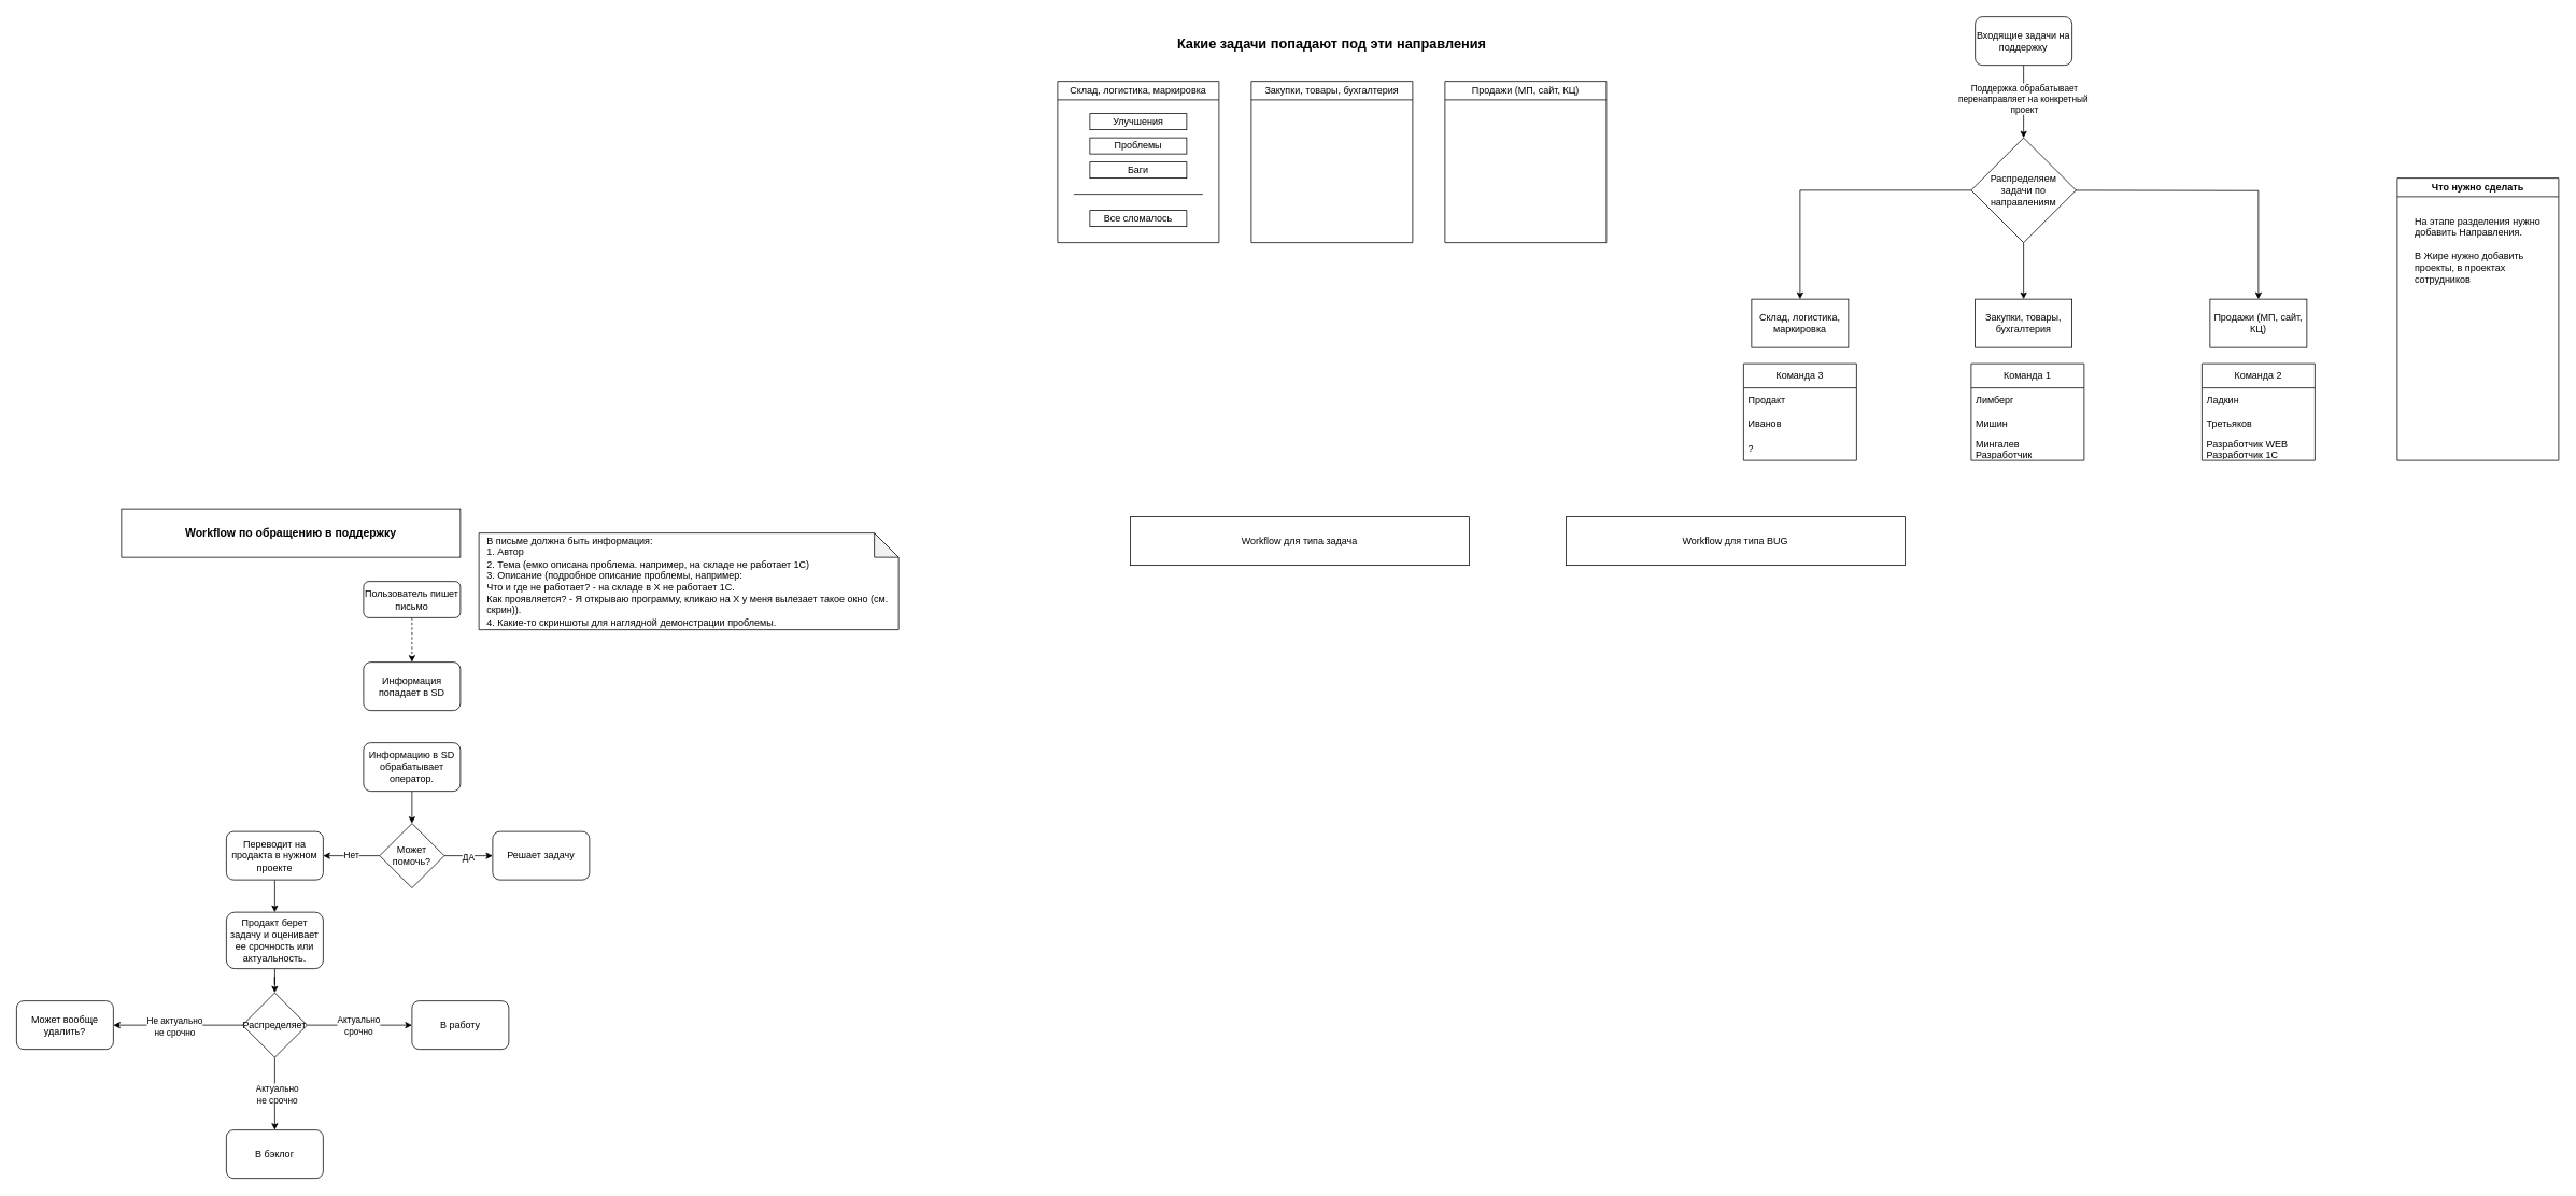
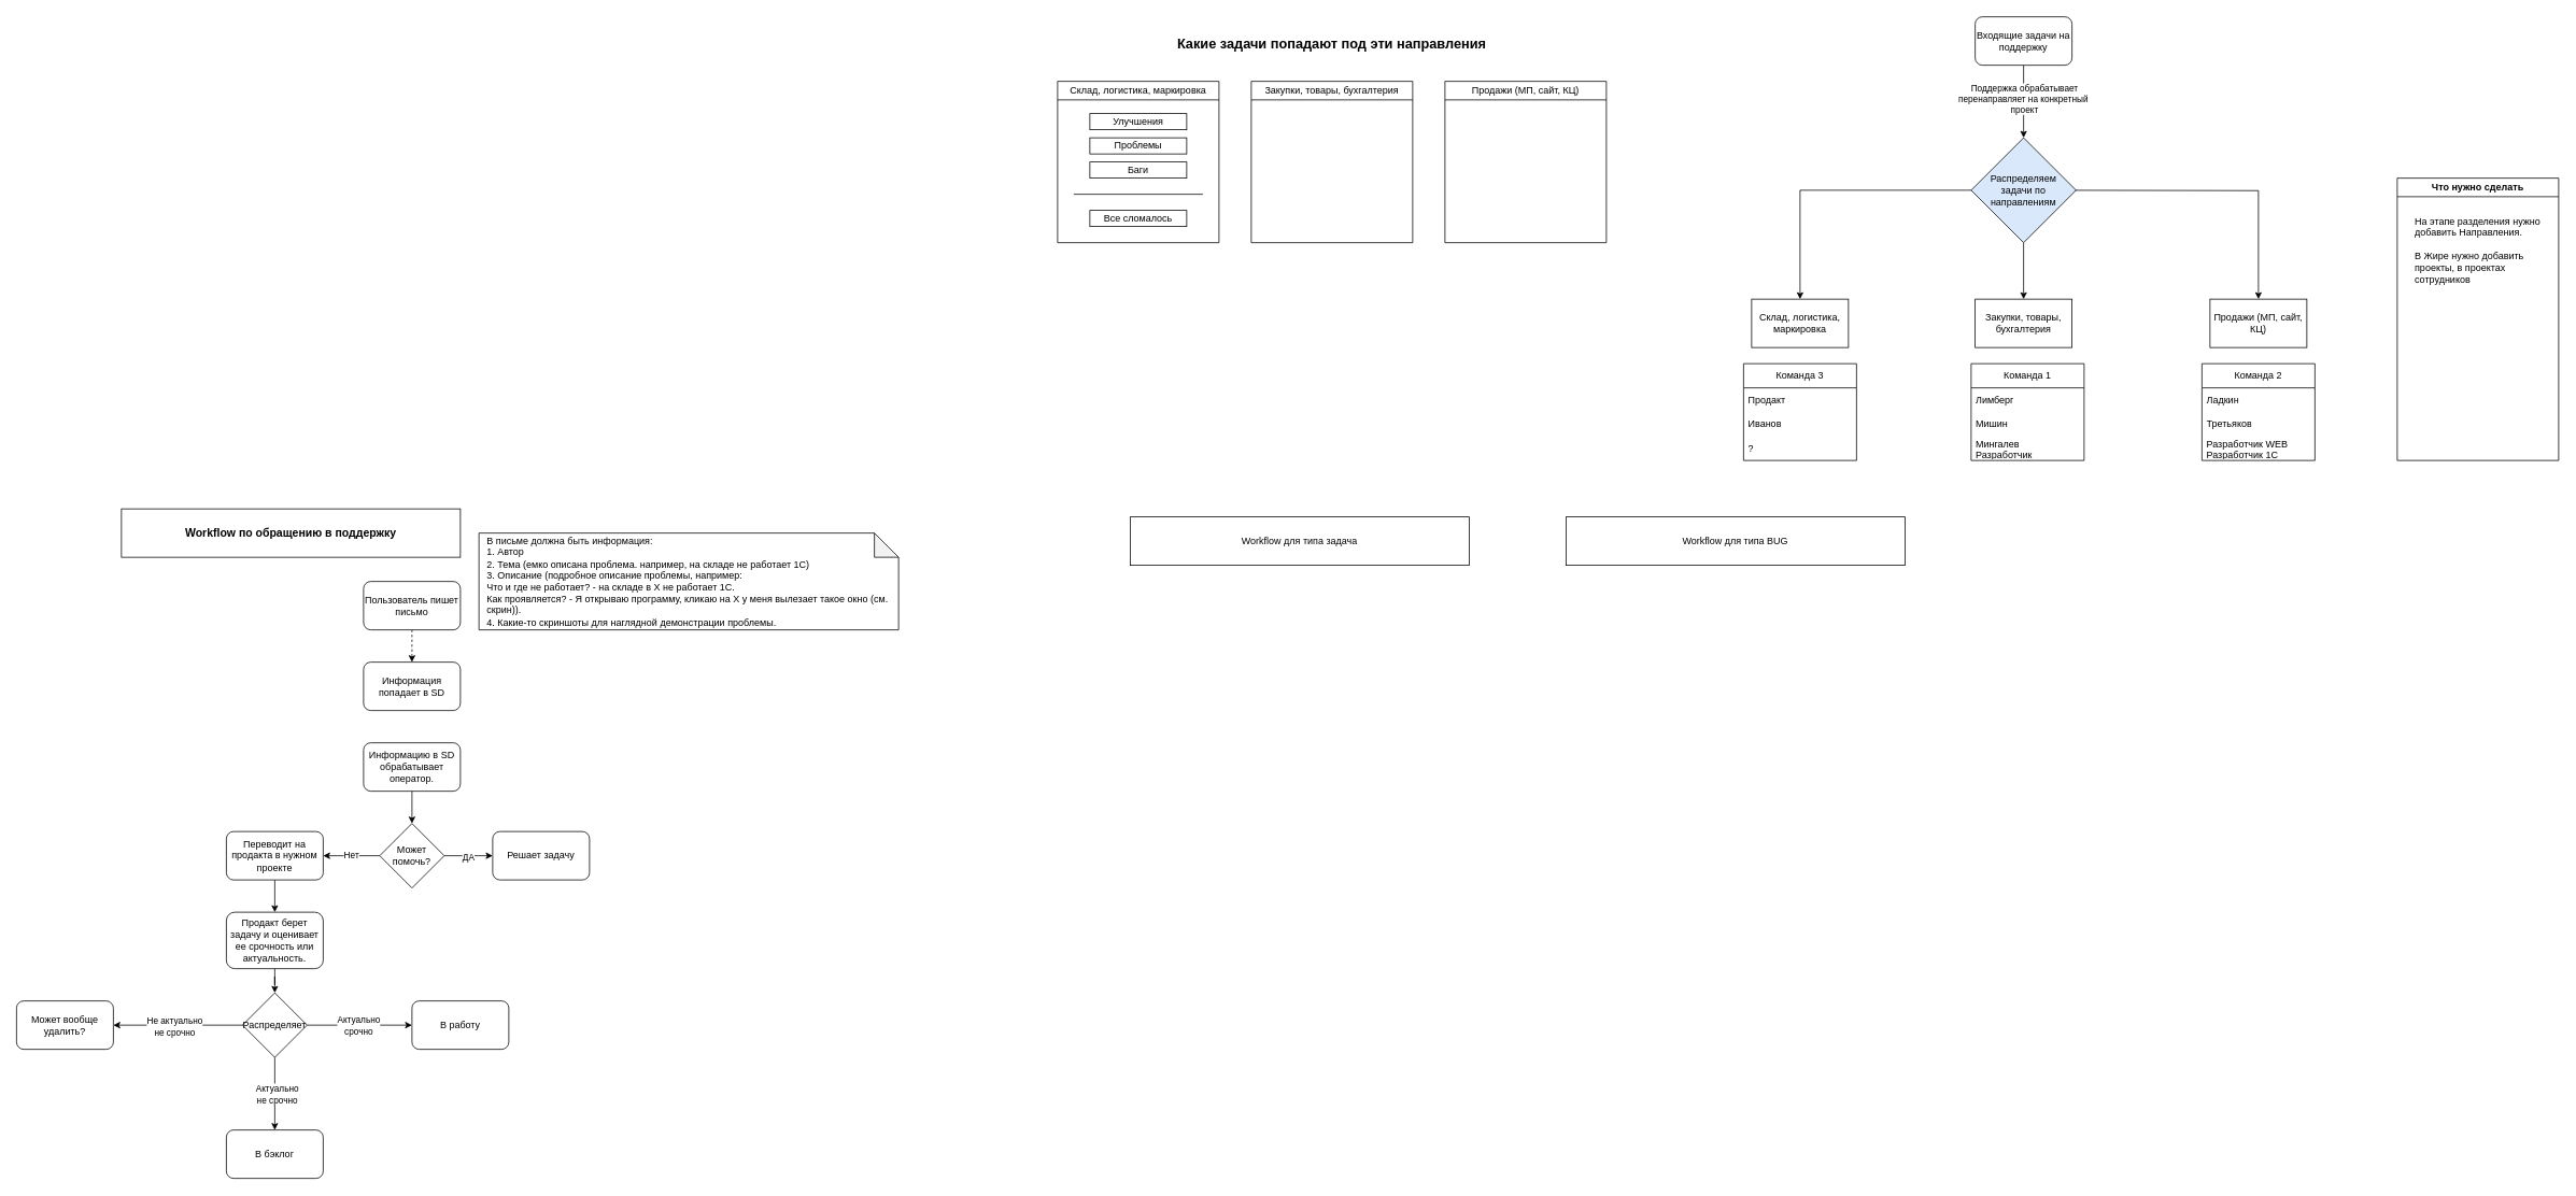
  <mxCell id="0" />
  <mxCell id="1" parent="0" />
  <mxCell id="2" value="" style="edgeStyle=orthogonalEdgeStyle;rounded=0;orthogonalLoop=1;jettySize=auto;html=1;" parent="1" source="4" target="8" edge="1"><mxGeometry relative="1" as="geometry" /></mxCell>
  <mxCell id="3" value="Поддержка обрабатывает&lt;div&gt;перенаправляет на конкретный&amp;nbsp;&lt;/div&gt;&lt;div&gt;проект&lt;/div&gt;" style="edgeLabel;html=1;align=center;verticalAlign=middle;resizable=0;points=[];" parent="2" vertex="1" connectable="0"><mxGeometry x="-0.086" relative="1" as="geometry"><mxPoint as="offset" /></mxGeometry></mxCell>
  <mxCell id="4" value="Входящие задачи на поддержку" style="rounded=1;whiteSpace=wrap;html=1;" parent="1" vertex="1"><mxGeometry x="2447" y="20" width="120" height="60" as="geometry" /></mxCell>
  <mxCell id="5" value="" style="edgeStyle=orthogonalEdgeStyle;rounded=0;orthogonalLoop=1;jettySize=auto;html=1;" parent="1" source="8" target="9" edge="1"><mxGeometry relative="1" as="geometry" /></mxCell>
  <mxCell id="6" value="" style="edgeStyle=orthogonalEdgeStyle;rounded=0;orthogonalLoop=1;jettySize=auto;html=1;exitX=0.5;exitY=1;exitDx=0;exitDy=0;" parent="1" source="8" target="10" edge="1"><mxGeometry relative="1" as="geometry" /></mxCell>
  <mxCell id="7" style="edgeStyle=orthogonalEdgeStyle;rounded=0;orthogonalLoop=1;jettySize=auto;html=1;exitX=1;exitY=0.5;exitDx=0;exitDy=0;entryX=0.5;entryY=0;entryDx=0;entryDy=0;" parent="1" target="11" edge="1"><mxGeometry relative="1" as="geometry"><mxPoint x="2540" y="235" as="sourcePoint" /></mxGeometry></mxCell>
- <mxCell id="8" value="Распределяем&lt;div&gt;задачи по направлениям&lt;/div&gt;" style="rhombus;whiteSpace=wrap;html=1;" parent="1" vertex="1"><mxGeometry x="2442" y="170" width="130" height="130" as="geometry" /></mxCell>
+ <mxCell id="8" value="Распределяем&lt;div&gt;задачи по направлениям&lt;/div&gt;" style="rhombus;whiteSpace=wrap;html=1;fillColor=#dae8fc;" parent="1" vertex="1"><mxGeometry x="2442" y="170" width="130" height="130" as="geometry" /></mxCell>
  <mxCell id="9" value="Склад, логистика, маркировка" style="whiteSpace=wrap;html=1;" parent="1" vertex="1"><mxGeometry x="2170" y="370" width="120" height="60" as="geometry" /></mxCell>
  <mxCell id="10" value="Закупки, товары, бухгалтерия" style="whiteSpace=wrap;html=1;" parent="1" vertex="1"><mxGeometry x="2447" y="370" width="120" height="60" as="geometry" /></mxCell>
  <mxCell id="11" value="Продажи (МП, сайт, КЦ)" style="whiteSpace=wrap;html=1;" parent="1" vertex="1"><mxGeometry x="2738" y="370" width="120" height="60" as="geometry" /></mxCell>
  <mxCell id="12" value="Команда 2" style="swimlane;fontStyle=0;childLayout=stackLayout;horizontal=1;startSize=30;horizontalStack=0;resizeParent=1;resizeParentMax=0;resizeLast=0;collapsible=1;marginBottom=0;whiteSpace=wrap;html=1;" parent="1" vertex="1"><mxGeometry x="2728" y="450" width="140" height="120" as="geometry" /></mxCell>
  <mxCell id="13" value="Ладкин" style="text;strokeColor=none;fillColor=none;align=left;verticalAlign=middle;spacingLeft=4;spacingRight=4;overflow=hidden;points=[[0,0.5],[1,0.5]];portConstraint=eastwest;rotatable=0;whiteSpace=wrap;html=1;" parent="12" vertex="1"><mxGeometry y="30" width="140" height="30" as="geometry" /></mxCell>
  <mxCell id="14" value="Третьяков" style="text;strokeColor=none;fillColor=none;align=left;verticalAlign=middle;spacingLeft=4;spacingRight=4;overflow=hidden;points=[[0,0.5],[1,0.5]];portConstraint=eastwest;rotatable=0;whiteSpace=wrap;html=1;" parent="12" vertex="1"><mxGeometry y="60" width="140" height="30" as="geometry" /></mxCell>
  <mxCell id="15" value="Разработчик WEB&lt;div&gt;Разработчик 1С&lt;/div&gt;" style="text;strokeColor=none;fillColor=none;align=left;verticalAlign=middle;spacingLeft=4;spacingRight=4;overflow=hidden;points=[[0,0.5],[1,0.5]];portConstraint=eastwest;rotatable=0;whiteSpace=wrap;html=1;" parent="12" vertex="1"><mxGeometry y="90" width="140" height="30" as="geometry" /></mxCell>
  <mxCell id="16" value="Команда 1" style="swimlane;fontStyle=0;childLayout=stackLayout;horizontal=1;startSize=30;horizontalStack=0;resizeParent=1;resizeParentMax=0;resizeLast=0;collapsible=1;marginBottom=0;whiteSpace=wrap;html=1;" parent="1" vertex="1"><mxGeometry x="2442" y="450" width="140" height="120" as="geometry" /></mxCell>
  <mxCell id="17" value="Лимберг" style="text;strokeColor=none;fillColor=none;align=left;verticalAlign=middle;spacingLeft=4;spacingRight=4;overflow=hidden;points=[[0,0.5],[1,0.5]];portConstraint=eastwest;rotatable=0;whiteSpace=wrap;html=1;" parent="16" vertex="1"><mxGeometry y="30" width="140" height="30" as="geometry" /></mxCell>
  <mxCell id="18" value="Мишин" style="text;strokeColor=none;fillColor=none;align=left;verticalAlign=middle;spacingLeft=4;spacingRight=4;overflow=hidden;points=[[0,0.5],[1,0.5]];portConstraint=eastwest;rotatable=0;whiteSpace=wrap;html=1;" parent="16" vertex="1"><mxGeometry y="60" width="140" height="30" as="geometry" /></mxCell>
  <mxCell id="19" value="Мингалев&lt;div&gt;Разработчик&lt;/div&gt;" style="text;strokeColor=none;fillColor=none;align=left;verticalAlign=middle;spacingLeft=4;spacingRight=4;overflow=hidden;points=[[0,0.5],[1,0.5]];portConstraint=eastwest;rotatable=0;whiteSpace=wrap;html=1;" parent="16" vertex="1"><mxGeometry y="90" width="140" height="30" as="geometry" /></mxCell>
  <mxCell id="20" value="Команда 3" style="swimlane;fontStyle=0;childLayout=stackLayout;horizontal=1;startSize=30;horizontalStack=0;resizeParent=1;resizeParentMax=0;resizeLast=0;collapsible=1;marginBottom=0;whiteSpace=wrap;html=1;" parent="1" vertex="1"><mxGeometry x="2160" y="450" width="140" height="120" as="geometry" /></mxCell>
  <mxCell id="21" value="Продакт" style="text;strokeColor=none;fillColor=none;align=left;verticalAlign=middle;spacingLeft=4;spacingRight=4;overflow=hidden;points=[[0,0.5],[1,0.5]];portConstraint=eastwest;rotatable=0;whiteSpace=wrap;html=1;" parent="20" vertex="1"><mxGeometry y="30" width="140" height="30" as="geometry" /></mxCell>
  <mxCell id="22" value="Иванов" style="text;strokeColor=none;fillColor=none;align=left;verticalAlign=middle;spacingLeft=4;spacingRight=4;overflow=hidden;points=[[0,0.5],[1,0.5]];portConstraint=eastwest;rotatable=0;whiteSpace=wrap;html=1;" parent="20" vertex="1"><mxGeometry y="60" width="140" height="30" as="geometry" /></mxCell>
  <mxCell id="23" value="?" style="text;strokeColor=none;fillColor=none;align=left;verticalAlign=middle;spacingLeft=4;spacingRight=4;overflow=hidden;points=[[0,0.5],[1,0.5]];portConstraint=eastwest;rotatable=0;whiteSpace=wrap;html=1;" parent="20" vertex="1"><mxGeometry y="90" width="140" height="30" as="geometry" /></mxCell>
  <mxCell id="24" value="&lt;span style=&quot;font-weight: 400;&quot;&gt;Склад, логистика, маркировка&lt;/span&gt;" style="swimlane;whiteSpace=wrap;html=1;" parent="1" vertex="1"><mxGeometry x="1310" y="100" width="200" height="200" as="geometry" /></mxCell>
  <mxCell id="25" value="Проблемы" style="whiteSpace=wrap;html=1;" parent="24" vertex="1"><mxGeometry x="40" y="70" width="120" height="20" as="geometry" /></mxCell>
  <mxCell id="26" value="Улучшения" style="whiteSpace=wrap;html=1;" parent="24" vertex="1"><mxGeometry x="40" y="40" width="120" height="20" as="geometry" /></mxCell>
  <mxCell id="27" value="Баги" style="whiteSpace=wrap;html=1;" parent="24" vertex="1"><mxGeometry x="40" y="100" width="120" height="20" as="geometry" /></mxCell>
  <mxCell id="28" value="Все сломалось" style="whiteSpace=wrap;html=1;" parent="24" vertex="1"><mxGeometry x="40" y="160" width="120" height="20" as="geometry" /></mxCell>
  <mxCell id="29" value="&lt;span style=&quot;font-weight: 400;&quot;&gt;Закупки, товары, бухгалтерия&lt;/span&gt;" style="swimlane;whiteSpace=wrap;html=1;" parent="1" vertex="1"><mxGeometry x="1550" y="100" width="200" height="200" as="geometry" /></mxCell>
  <mxCell id="30" value="&lt;span style=&quot;font-weight: 400;&quot;&gt;Продажи (МП, сайт, КЦ)&lt;/span&gt;" style="swimlane;whiteSpace=wrap;html=1;" parent="1" vertex="1"><mxGeometry x="1790" y="100" width="200" height="200" as="geometry" /></mxCell>
  <mxCell id="31" value="Какие задачи попадают под эти направления" style="text;html=1;align=center;verticalAlign=middle;whiteSpace=wrap;rounded=0;fontStyle=1;fontSize=17;" parent="1" vertex="1"><mxGeometry x="1310" y="40" width="680" height="30" as="geometry" /></mxCell>
  <mxCell id="32" value="" style="endArrow=none;html=1;rounded=0;" parent="1" edge="1"><mxGeometry width="50" height="50" relative="1" as="geometry"><mxPoint x="1330" y="240" as="sourcePoint" /><mxPoint x="1490" y="240" as="targetPoint" /></mxGeometry></mxCell>
  <mxCell id="33" value="Что нужно сделать" style="swimlane;whiteSpace=wrap;html=1;" parent="1" vertex="1"><mxGeometry x="2970" y="220" width="200" height="350" as="geometry" /></mxCell>
  <mxCell id="34" value="На этапе разделения нужно добавить Направления.&lt;div&gt;&lt;br&gt;&lt;div&gt;В Жире нужно добавить проекты, в проектах сотрудников&lt;/div&gt;&lt;/div&gt;" style="text;html=1;align=left;verticalAlign=top;whiteSpace=wrap;rounded=0;" parent="33" vertex="1"><mxGeometry x="20" y="40" width="160" height="290" as="geometry" /></mxCell>
  <mxCell id="35" value="Workflow для типа задача" style="rounded=0;whiteSpace=wrap;html=1;" parent="1" vertex="1"><mxGeometry x="1400" y="640" width="420" height="60" as="geometry" /></mxCell>
  <mxCell id="36" value="Workflow для типа BUG" style="rounded=0;whiteSpace=wrap;html=1;" parent="1" vertex="1"><mxGeometry x="1940" y="640" width="420" height="60" as="geometry" /></mxCell>
  <mxCell id="37" value="Workflow по обращению в поддержку" style="rounded=0;whiteSpace=wrap;html=1;fontStyle=1;fontSize=14;" parent="1" vertex="1"><mxGeometry x="150" y="630" width="420" height="60" as="geometry" /></mxCell>
  <mxCell id="38" value="" style="edgeStyle=orthogonalEdgeStyle;rounded=0;orthogonalLoop=1;jettySize=auto;html=1;dashed=1;" parent="1" source="39" target="41" edge="1"><mxGeometry relative="1" as="geometry" /></mxCell>
- <mxCell id="39" value="Пользователь пишет письмо" style="rounded=1;whiteSpace=wrap;html=1;" parent="1" vertex="1"><mxGeometry x="450" y="720" width="120" height="45" as="geometry" /></mxCell>
+ <mxCell id="39" value="Пользователь пишет письмо" style="rounded=1;whiteSpace=wrap;html=1;" parent="1" vertex="1"><mxGeometry x="450" y="720" width="120" height="60" as="geometry" /></mxCell>
  <mxCell id="40" value="В письме должна быть информация:&lt;div&gt;1. Автор&lt;/div&gt;&lt;div&gt;2. Тема (емко описана проблема. например, на складе не работает 1С)&lt;/div&gt;&lt;div&gt;3. Описание (подробное описание проблемы, например:&lt;/div&gt;&lt;div&gt;Что и где не работает? - на складе в Х не работает 1С.&lt;/div&gt;&lt;div&gt;Как проявляется? - Я открываю программу, кликаю на Х у меня вылезает такое окно (см. скрин)).&lt;/div&gt;&lt;div&gt;4. Какие-то скриншоты для наглядной демонстрации проблемы.&lt;/div&gt;" style="shape=note;whiteSpace=wrap;html=1;backgroundOutline=1;darkOpacity=0.05;align=left;spacing=10;" parent="1" vertex="1"><mxGeometry x="593" y="660" width="520" height="120" as="geometry" /></mxCell>
  <mxCell id="41" value="Информация попадает в SD" style="rounded=1;whiteSpace=wrap;html=1;" parent="1" vertex="1"><mxGeometry x="450" y="820" width="120" height="60" as="geometry" /></mxCell>
  <mxCell id="42" value="" style="edgeStyle=orthogonalEdgeStyle;rounded=0;orthogonalLoop=1;jettySize=auto;html=1;" edge="1" parent="1" source="43" target="47"><mxGeometry relative="1" as="geometry" /></mxCell>
  <mxCell id="43" value="Информацию в SD обрабатывает оператор." style="rounded=1;whiteSpace=wrap;html=1;" parent="1" vertex="1"><mxGeometry x="450" y="920" width="120" height="60" as="geometry" /></mxCell>
  <mxCell id="44" value="" style="edgeStyle=orthogonalEdgeStyle;rounded=0;orthogonalLoop=1;jettySize=auto;html=1;" edge="1" parent="1" source="47" target="48"><mxGeometry relative="1" as="geometry" /></mxCell>
  <mxCell id="45" value="ДА" style="edgeLabel;html=1;align=center;verticalAlign=middle;resizable=0;points=[];" vertex="1" connectable="0" parent="44"><mxGeometry x="-0.033" y="-1" relative="1" as="geometry"><mxPoint as="offset" /></mxGeometry></mxCell>
  <mxCell id="46" value="Нет" style="edgeStyle=orthogonalEdgeStyle;rounded=0;orthogonalLoop=1;jettySize=auto;html=1;" edge="1" parent="1" source="47" target="50"><mxGeometry relative="1" as="geometry" /></mxCell>
  <mxCell id="47" value="Может&lt;div&gt;помочь?&lt;/div&gt;" style="rhombus;whiteSpace=wrap;html=1;" vertex="1" parent="1"><mxGeometry x="470" y="1020" width="80" height="80" as="geometry" /></mxCell>
  <mxCell id="48" value="Решает задачу" style="rounded=1;whiteSpace=wrap;html=1;" vertex="1" parent="1"><mxGeometry x="610" y="1030" width="120" height="60" as="geometry" /></mxCell>
  <mxCell id="49" value="" style="edgeStyle=orthogonalEdgeStyle;rounded=0;orthogonalLoop=1;jettySize=auto;html=1;" edge="1" parent="1" source="50" target="52"><mxGeometry relative="1" as="geometry" /></mxCell>
  <mxCell id="50" value="Переводит на продакта в нужном проекте" style="rounded=1;whiteSpace=wrap;html=1;" vertex="1" parent="1"><mxGeometry x="280" y="1030" width="120" height="60" as="geometry" /></mxCell>
  <mxCell id="51" value="" style="edgeStyle=orthogonalEdgeStyle;rounded=0;orthogonalLoop=1;jettySize=auto;html=1;" edge="1" parent="1" source="52" target="59"><mxGeometry relative="1" as="geometry" /></mxCell>
  <mxCell id="52" value="Продакт берет задачу и оценивает ее срочность или актуальность." style="rounded=1;whiteSpace=wrap;html=1;" vertex="1" parent="1"><mxGeometry x="280" y="1130" width="120" height="70" as="geometry" /></mxCell>
  <mxCell id="53" style="edgeStyle=orthogonalEdgeStyle;rounded=0;orthogonalLoop=1;jettySize=auto;html=1;entryX=0;entryY=0.5;entryDx=0;entryDy=0;" edge="1" parent="1" source="59" target="60"><mxGeometry relative="1" as="geometry" /></mxCell>
  <mxCell id="54" value="Актуально&lt;div&gt;срочно&lt;/div&gt;" style="edgeLabel;html=1;align=center;verticalAlign=middle;resizable=0;points=[];" vertex="1" connectable="0" parent="53"><mxGeometry x="-0.024" relative="1" as="geometry"><mxPoint as="offset" /></mxGeometry></mxCell>
  <mxCell id="55" style="edgeStyle=orthogonalEdgeStyle;rounded=0;orthogonalLoop=1;jettySize=auto;html=1;entryX=0.5;entryY=0;entryDx=0;entryDy=0;" edge="1" parent="1" source="59" target="61"><mxGeometry relative="1" as="geometry" /></mxCell>
  <mxCell id="56" value="Актуально&lt;div&gt;не срочно&lt;/div&gt;" style="edgeLabel;html=1;align=center;verticalAlign=middle;resizable=0;points=[];" vertex="1" connectable="0" parent="55"><mxGeometry x="-0.007" y="2" relative="1" as="geometry"><mxPoint as="offset" /></mxGeometry></mxCell>
  <mxCell id="57" style="edgeStyle=orthogonalEdgeStyle;rounded=0;orthogonalLoop=1;jettySize=auto;html=1;" edge="1" parent="1" source="59" target="62"><mxGeometry relative="1" as="geometry" /></mxCell>
  <mxCell id="58" value="Не актуально&lt;div&gt;не срочно&lt;/div&gt;" style="edgeLabel;html=1;align=center;verticalAlign=middle;resizable=0;points=[];" vertex="1" connectable="0" parent="57"><mxGeometry x="0.064" y="1" relative="1" as="geometry"><mxPoint as="offset" /></mxGeometry></mxCell>
  <mxCell id="59" value="Распределяет" style="rhombus;whiteSpace=wrap;html=1;" vertex="1" parent="1"><mxGeometry x="300" y="1230" width="80" height="80" as="geometry" /></mxCell>
  <mxCell id="60" value="В работу" style="rounded=1;whiteSpace=wrap;html=1;" vertex="1" parent="1"><mxGeometry x="510" y="1240" width="120" height="60" as="geometry" /></mxCell>
  <mxCell id="61" value="В бэклог" style="rounded=1;whiteSpace=wrap;html=1;" vertex="1" parent="1"><mxGeometry x="280" y="1400" width="120" height="60" as="geometry" /></mxCell>
  <mxCell id="62" value="Может вообще удалить?" style="rounded=1;whiteSpace=wrap;html=1;" vertex="1" parent="1"><mxGeometry x="20" y="1240" width="120" height="60" as="geometry" /></mxCell>
